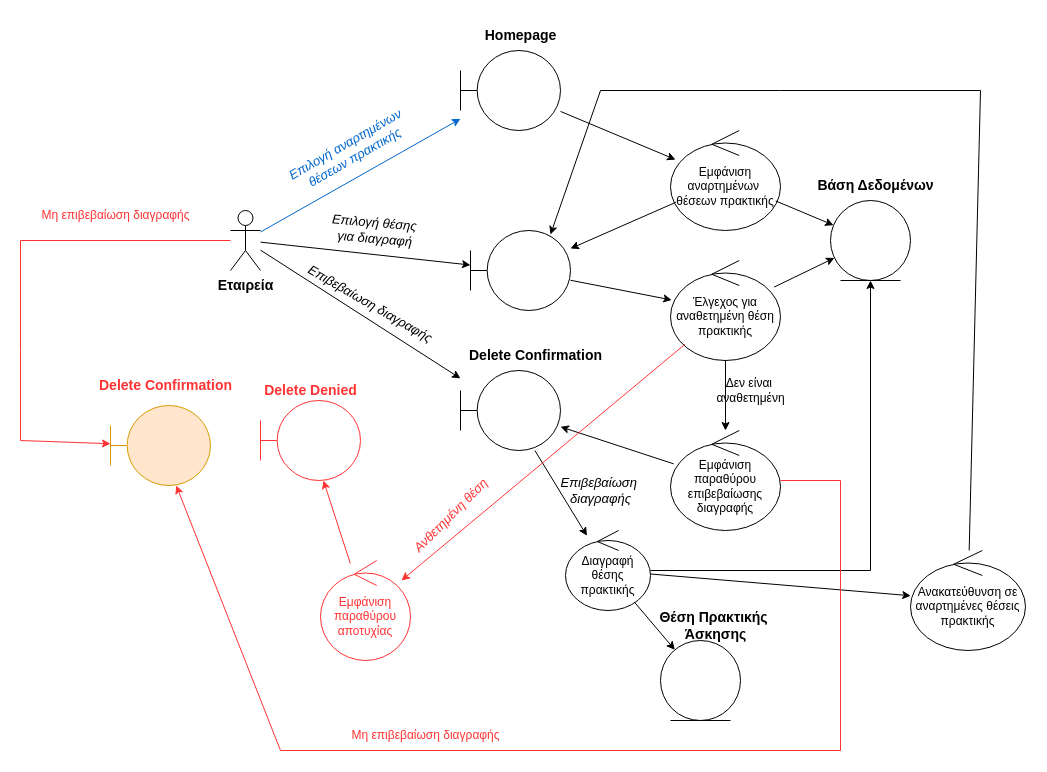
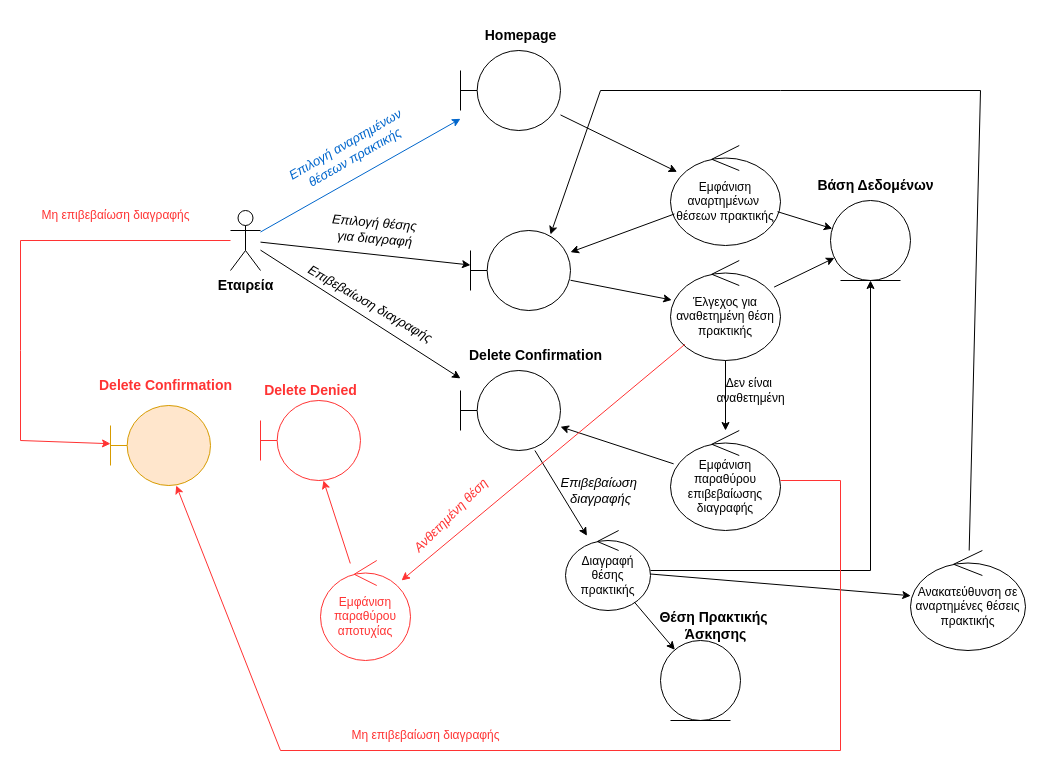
  <mxCell id="0" />
  <mxCell id="1" parent="0" />
  <mxCell id="2" value="&lt;span style=&quot;font-size: 14px;&quot;&gt;&lt;b&gt;Εταιρεία&lt;/b&gt;&lt;/span&gt;" style="shape=umlActor;verticalLabelPosition=bottom;verticalAlign=top;html=1;outlineConnect=0;" parent="1" vertex="1"><mxGeometry x="230" y="210" width="30" height="60" as="geometry" /></mxCell>
  <mxCell id="3" value="" style="shape=umlBoundary;whiteSpace=wrap;html=1;" parent="1" vertex="1"><mxGeometry x="460" y="50" width="100" height="80" as="geometry" /></mxCell>
  <mxCell id="4" value="Homepage" style="text;html=1;align=center;verticalAlign=middle;resizable=0;points=[];autosize=1;strokeColor=none;fillColor=none;fontSize=14;fontStyle=1" parent="1" vertex="1"><mxGeometry x="475" y="20" width="90" height="30" as="geometry" /></mxCell>
  <mxCell id="5" value="" style="endArrow=classic;html=1;rounded=0;strokeColor=#0066CC;" parent="1" source="2" target="3" edge="1"><mxGeometry width="50" height="50" relative="1" as="geometry"><mxPoint x="285" y="243" as="sourcePoint" /><mxPoint x="535" y="218" as="targetPoint" /></mxGeometry></mxCell>
  <mxCell id="6" value="Επιλογή αναρτημένων&amp;nbsp;&lt;div&gt;θέσεων πρακτικής&lt;/div&gt;" style="text;html=1;align=center;verticalAlign=middle;resizable=0;points=[];autosize=1;strokeColor=none;fillColor=none;fontStyle=2;fontSize=13;rotation=-30;fontColor=#0066CC;" parent="1" vertex="1"><mxGeometry x="270" y="130" width="160" height="40" as="geometry" /></mxCell>
- <mxCell id="7" value="Εμφάνιση αναρτημένων&amp;nbsp; θέσεων πρακτικής" style="ellipse;shape=umlControl;whiteSpace=wrap;html=1;fontStyle=0" parent="1" vertex="1"><mxGeometry x="670" y="130" width="110" height="100" as="geometry" /></mxCell>
+ <mxCell id="7" value="Εμφάνιση αναρτημένων&amp;nbsp; θέσεων πρακτικής" style="ellipse;shape=umlControl;whiteSpace=wrap;html=1;fontStyle=0" parent="1" vertex="1"><mxGeometry x="670" y="145" width="110" height="100" as="geometry" /></mxCell>
  <mxCell id="8" value="" style="shape=umlBoundary;whiteSpace=wrap;html=1;" parent="1" vertex="1"><mxGeometry x="470" y="230" width="100" height="80" as="geometry" /></mxCell>
  <mxCell id="9" value="" style="endArrow=classic;html=1;rounded=0;" parent="1" source="7" target="8" edge="1"><mxGeometry width="50" height="50" relative="1" as="geometry"><mxPoint x="610" y="330" as="sourcePoint" /><mxPoint x="660" y="280" as="targetPoint" /></mxGeometry></mxCell>
  <mxCell id="10" value="" style="endArrow=classic;html=1;rounded=0;" parent="1" source="3" target="7" edge="1"><mxGeometry width="50" height="50" relative="1" as="geometry"><mxPoint x="441" y="94" as="sourcePoint" /><mxPoint x="660" y="280" as="targetPoint" /></mxGeometry></mxCell>
  <mxCell id="11" value="" style="endArrow=classic;html=1;rounded=0;" parent="1" source="2" target="8" edge="1"><mxGeometry width="50" height="50" relative="1" as="geometry"><mxPoint x="610" y="330" as="sourcePoint" /><mxPoint x="660" y="280" as="targetPoint" /></mxGeometry></mxCell>
  <mxCell id="12" value="Επιλογή θέσης&amp;nbsp;&lt;div&gt;για διαγραφή&lt;/div&gt;" style="text;html=1;align=center;verticalAlign=middle;resizable=0;points=[];autosize=1;strokeColor=none;fillColor=none;fontSize=13;fontStyle=2;rotation=5;" parent="1" vertex="1"><mxGeometry x="320" y="210" width="110" height="40" as="geometry" /></mxCell>
  <mxCell id="13" value="Έλγεχος για αναθετημένη θέση πρακτικής" style="ellipse;shape=umlControl;whiteSpace=wrap;html=1;fontStyle=0" parent="1" vertex="1"><mxGeometry x="670" y="260" width="110" height="100" as="geometry" /></mxCell>
  <mxCell id="14" value="" style="endArrow=classic;html=1;rounded=0;" parent="1" source="8" target="13" edge="1"><mxGeometry width="50" height="50" relative="1" as="geometry"><mxPoint x="610" y="330" as="sourcePoint" /><mxPoint x="660" y="280" as="targetPoint" /></mxGeometry></mxCell>
  <mxCell id="15" value="" style="ellipse;shape=umlEntity;whiteSpace=wrap;html=1;" parent="1" vertex="1"><mxGeometry x="830" y="200" width="80" height="80" as="geometry" /></mxCell>
  <mxCell id="16" value="Βάση Δεδομένων" style="text;html=1;align=center;verticalAlign=middle;resizable=0;points=[];autosize=1;strokeColor=none;fillColor=none;fontSize=14;fontStyle=1" parent="1" vertex="1"><mxGeometry x="810" y="170" width="130" height="30" as="geometry" /></mxCell>
  <mxCell id="17" value="" style="endArrow=classic;html=1;rounded=0;" parent="1" source="13" target="15" edge="1"><mxGeometry width="50" height="50" relative="1" as="geometry"><mxPoint x="610" y="330" as="sourcePoint" /><mxPoint x="660" y="280" as="targetPoint" /></mxGeometry></mxCell>
  <mxCell id="18" value="Εμφάνιση παραθύρου επιβεβαίωσης διαγραφής" style="ellipse;shape=umlControl;whiteSpace=wrap;html=1;fontStyle=0" parent="1" vertex="1"><mxGeometry x="670" y="430" width="110" height="100" as="geometry" /></mxCell>
  <mxCell id="19" value="" style="endArrow=classic;html=1;rounded=0;" parent="1" source="13" target="18" edge="1"><mxGeometry width="50" height="50" relative="1" as="geometry"><mxPoint x="610" y="330" as="sourcePoint" /><mxPoint x="660" y="280" as="targetPoint" /></mxGeometry></mxCell>
  <mxCell id="20" value="Δεν είναι&amp;nbsp;&lt;div&gt;αναθετημένη&lt;/div&gt;" style="text;html=1;align=center;verticalAlign=middle;resizable=0;points=[];autosize=1;strokeColor=none;fillColor=none;" parent="1" vertex="1"><mxGeometry x="705" y="370" width="90" height="40" as="geometry" /></mxCell>
  <mxCell id="21" value="" style="shape=umlBoundary;whiteSpace=wrap;html=1;" parent="1" vertex="1"><mxGeometry x="460" y="370" width="100" height="80" as="geometry" /></mxCell>
  <mxCell id="22" value="" style="endArrow=classic;html=1;rounded=0;" parent="1" source="18" target="21" edge="1"><mxGeometry width="50" height="50" relative="1" as="geometry"><mxPoint x="610" y="330" as="sourcePoint" /><mxPoint x="660" y="280" as="targetPoint" /></mxGeometry></mxCell>
  <mxCell id="23" value="" style="endArrow=classic;html=1;rounded=0;" parent="1" source="2" target="21" edge="1"><mxGeometry width="50" height="50" relative="1" as="geometry"><mxPoint x="610" y="330" as="sourcePoint" /><mxPoint x="660" y="280" as="targetPoint" /></mxGeometry></mxCell>
  <mxCell id="24" value="Delete Confirmation" style="text;html=1;align=center;verticalAlign=middle;resizable=0;points=[];autosize=1;strokeColor=none;fillColor=none;fontSize=14;fontStyle=1" parent="1" vertex="1"><mxGeometry x="460" y="340" width="150" height="30" as="geometry" /></mxCell>
  <mxCell id="25" value="Επιβεβαίωση διαγραφής" style="text;html=1;align=center;verticalAlign=middle;resizable=0;points=[];autosize=1;strokeColor=none;fillColor=none;fontStyle=2;fontSize=13;rotation=30;" parent="1" vertex="1"><mxGeometry x="285" y="288" width="170" height="30" as="geometry" /></mxCell>
  <mxCell id="26" value="Διαγραφή θέσης πρακτικής" style="ellipse;shape=umlControl;whiteSpace=wrap;html=1;fontStyle=0" parent="1" vertex="1"><mxGeometry x="565" y="530" width="85" height="80" as="geometry" /></mxCell>
  <mxCell id="27" value="" style="endArrow=classic;html=1;rounded=0;" parent="1" source="21" target="26" edge="1"><mxGeometry width="50" height="50" relative="1" as="geometry"><mxPoint x="610" y="330" as="sourcePoint" /><mxPoint x="660" y="280" as="targetPoint" /></mxGeometry></mxCell>
  <mxCell id="28" value="" style="endArrow=classic;html=1;rounded=0;" parent="1" source="26" target="15" edge="1"><mxGeometry width="50" height="50" relative="1" as="geometry"><mxPoint x="610" y="330" as="sourcePoint" /><mxPoint x="660" y="280" as="targetPoint" /><Array as="points"><mxPoint x="870" y="570" /></Array></mxGeometry></mxCell>
  <mxCell id="29" value="Ανακατεύθυνση σε αναρτημένες θέσεις πρακτικής" style="ellipse;shape=umlControl;whiteSpace=wrap;html=1;fontStyle=0" parent="1" vertex="1"><mxGeometry x="910" y="550" width="115" height="100" as="geometry" /></mxCell>
  <mxCell id="30" value="" style="endArrow=classic;html=1;rounded=0;" parent="1" source="26" target="29" edge="1"><mxGeometry width="50" height="50" relative="1" as="geometry"><mxPoint x="610" y="330" as="sourcePoint" /><mxPoint x="660" y="280" as="targetPoint" /></mxGeometry></mxCell>
  <mxCell id="31" value="" style="endArrow=classic;html=1;rounded=0;entryX=0.8;entryY=0.05;entryDx=0;entryDy=0;entryPerimeter=0;" parent="1" source="29" target="8" edge="1"><mxGeometry width="50" height="50" relative="1" as="geometry"><mxPoint x="1002.187" y="541.806" as="sourcePoint" /><mxPoint x="610" y="80" as="targetPoint" /><Array as="points"><mxPoint x="980" y="90" /><mxPoint x="780" y="90" /><mxPoint x="600" y="90" /></Array></mxGeometry></mxCell>
  <mxCell id="32" value="Εμφάνιση παραθύρου αποτυχίας" style="ellipse;shape=umlControl;whiteSpace=wrap;html=1;fontStyle=0;strokeColor=light-dark(#FF3333,#ED0202);fontColor=light-dark(#FF3333,#ED0202);" parent="1" vertex="1"><mxGeometry x="320" y="560" width="90" height="100" as="geometry" /></mxCell>
  <mxCell id="33" value="" style="endArrow=classic;html=1;rounded=0;fontColor=light-dark(#FF3333,#ED0202);strokeColor=light-dark(#FF3333,#ED0202);" parent="1" source="13" target="32" edge="1"><mxGeometry width="50" height="50" relative="1" as="geometry"><mxPoint x="610" y="330" as="sourcePoint" /><mxPoint x="660" y="280" as="targetPoint" /></mxGeometry></mxCell>
  <mxCell id="34" value="Ανθετημένη θέση" style="text;html=1;align=center;verticalAlign=middle;resizable=0;points=[];autosize=1;strokeColor=none;fillColor=none;fontSize=13;fontStyle=2;rotation=-45;fontColor=light-dark(#FF3333,#ED0202);" parent="1" vertex="1"><mxGeometry x="390" y="500" width="120" height="30" as="geometry" /></mxCell>
  <mxCell id="35" value="" style="shape=umlBoundary;whiteSpace=wrap;html=1;fontColor=light-dark(#FF3333,#ED0202);strokeColor=light-dark(#FF3333,#ED0202);" parent="1" vertex="1"><mxGeometry x="260" y="400" width="100" height="80" as="geometry" /></mxCell>
  <mxCell id="36" value="" style="endArrow=classic;html=1;rounded=0;strokeColor=light-dark(#FF3333,#ED0202);" parent="1" source="32" target="35" edge="1"><mxGeometry width="50" height="50" relative="1" as="geometry"><mxPoint x="610" y="330" as="sourcePoint" /><mxPoint x="660" y="280" as="targetPoint" /></mxGeometry></mxCell>
  <mxCell id="37" value="Delete Denied" style="text;html=1;align=center;verticalAlign=middle;resizable=0;points=[];autosize=1;strokeColor=none;fillColor=none;fontSize=14;fontStyle=1;fontColor=light-dark(#FF3333,#ED0202);" parent="1" vertex="1"><mxGeometry x="255" y="375" width="110" height="30" as="geometry" /></mxCell>
  <mxCell id="38" value="" style="ellipse;shape=umlEntity;whiteSpace=wrap;html=1;" parent="1" vertex="1"><mxGeometry x="660" y="640" width="80" height="80" as="geometry" /></mxCell>
  <mxCell id="39" value="Θέση Πρακτικής&amp;nbsp;&lt;div&gt;Άσκησης&lt;/div&gt;" style="text;html=1;align=center;verticalAlign=middle;resizable=0;points=[];autosize=1;strokeColor=none;fillColor=none;fontSize=14;fontStyle=1" parent="1" vertex="1"><mxGeometry x="650" y="600" width="130" height="50" as="geometry" /></mxCell>
  <mxCell id="40" value="" style="endArrow=classic;html=1;rounded=0;" parent="1" source="26" target="38" edge="1"><mxGeometry width="50" height="50" relative="1" as="geometry"><mxPoint x="610" y="330" as="sourcePoint" /><mxPoint x="660" y="280" as="targetPoint" /></mxGeometry></mxCell>
  <mxCell id="41" value="" style="endArrow=classic;html=1;rounded=0;" edge="1" parent="1" source="7" target="15"><mxGeometry width="50" height="50" relative="1" as="geometry"><mxPoint x="784" y="297" as="sourcePoint" /><mxPoint x="844" y="267" as="targetPoint" /></mxGeometry></mxCell>
  <mxCell id="42" value="Επιβεβαίωση&amp;nbsp;&lt;div&gt;διαγραφής&lt;/div&gt;" style="text;html=1;align=center;verticalAlign=middle;resizable=0;points=[];autosize=1;strokeColor=none;fillColor=none;fontSize=13;fontStyle=2;fontColor=#000000;" vertex="1" parent="1"><mxGeometry x="550" y="470" width="100" height="40" as="geometry" /></mxCell>
  <mxCell id="43" value="" style="shape=umlBoundary;whiteSpace=wrap;html=1;strokeColor=#d79b00;fillColor=#ffe6cc;" vertex="1" parent="1"><mxGeometry x="110" y="405" width="100" height="80" as="geometry" /></mxCell>
  <mxCell id="44" value="" style="endArrow=classic;html=1;rounded=0;fontColor=light-dark(#FF3333,#ED0202);strokeColor=light-dark(#FF3333,#ED0202);" edge="1" parent="1" source="18" target="43"><mxGeometry width="50" height="50" relative="1" as="geometry"><mxPoint x="738" y="600" as="sourcePoint" /><mxPoint x="455" y="836" as="targetPoint" /><Array as="points"><mxPoint x="840" y="480" /><mxPoint x="840" y="750" /><mxPoint x="280" y="750" /></Array></mxGeometry></mxCell>
  <mxCell id="45" value="Μη επιβεβαίωση διαγραφής" style="text;html=1;align=center;verticalAlign=middle;resizable=0;points=[];autosize=1;strokeColor=none;fillColor=none;fontColor=light-dark(#FF3333,#ED0202);" vertex="1" parent="1"><mxGeometry x="340" y="720" width="170" height="30" as="geometry" /></mxCell>
  <mxCell id="46" value="Delete Confirmation" style="text;html=1;align=center;verticalAlign=middle;resizable=0;points=[];autosize=1;strokeColor=none;fillColor=none;fontSize=14;fontStyle=1;fontColor=light-dark(#FF3333,#ED0202);" vertex="1" parent="1"><mxGeometry x="90" y="370" width="150" height="30" as="geometry" /></mxCell>
  <mxCell id="47" value="" style="endArrow=classic;html=1;rounded=0;strokeColor=light-dark(#FF3333,#ED0202);" edge="1" parent="1" source="2" target="43"><mxGeometry width="50" height="50" relative="1" as="geometry"><mxPoint x="360" y="573" as="sourcePoint" /><mxPoint x="333" y="490" as="targetPoint" /><Array as="points"><mxPoint x="20" y="240" /><mxPoint x="20" y="350" /><mxPoint x="20" y="440" /></Array></mxGeometry></mxCell>
  <mxCell id="48" value="Μη επιβεβαίωση διαγραφής" style="text;html=1;align=center;verticalAlign=middle;resizable=0;points=[];autosize=1;strokeColor=none;fillColor=none;fontColor=light-dark(#FF3333,#ED0202);rotation=0;" vertex="1" parent="1"><mxGeometry x="30" y="200" width="170" height="30" as="geometry" /></mxCell>
